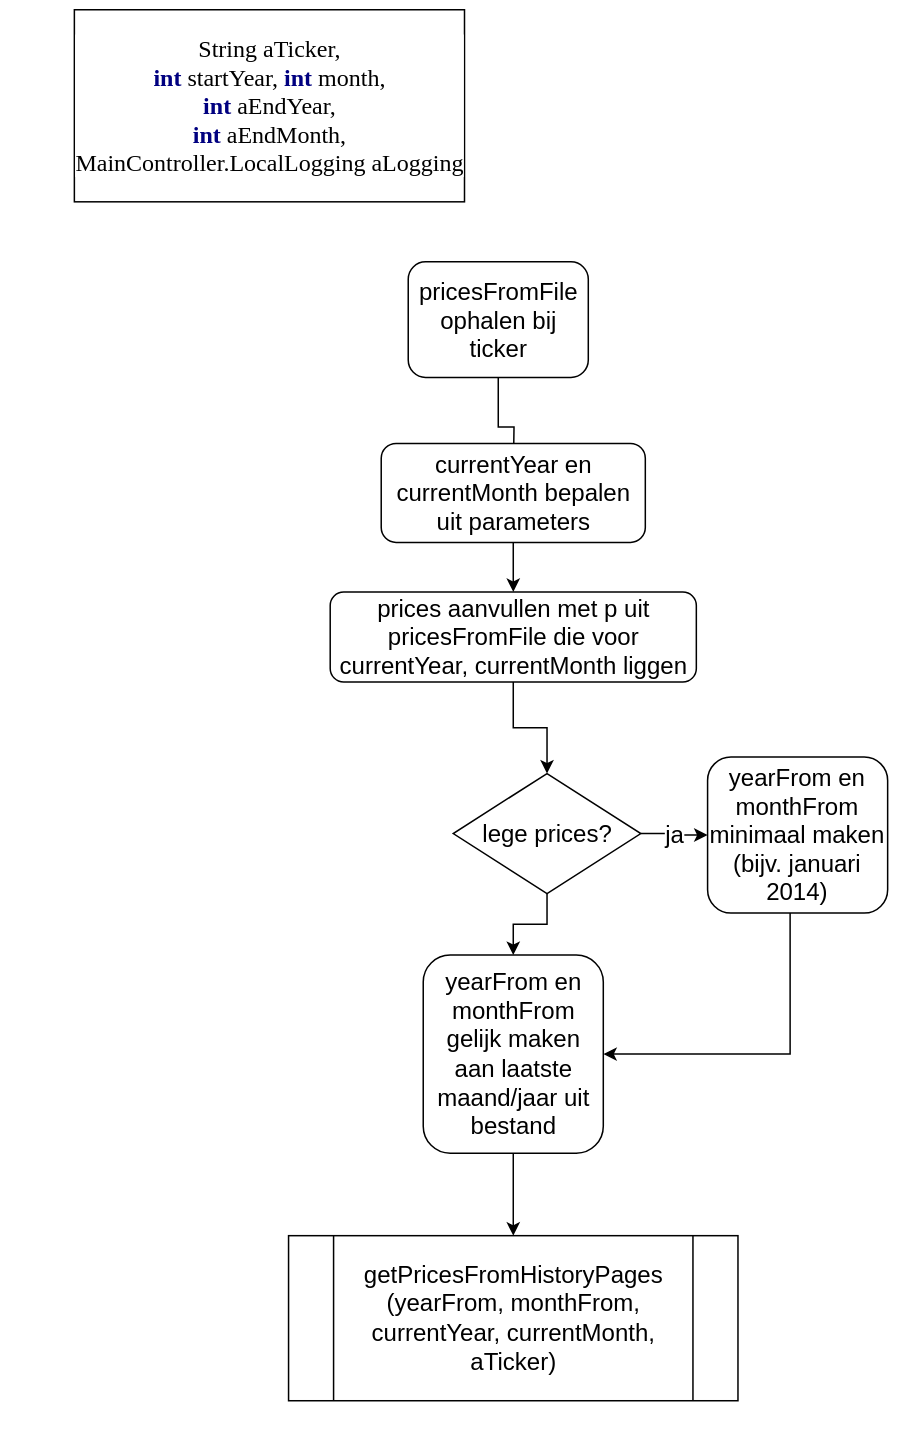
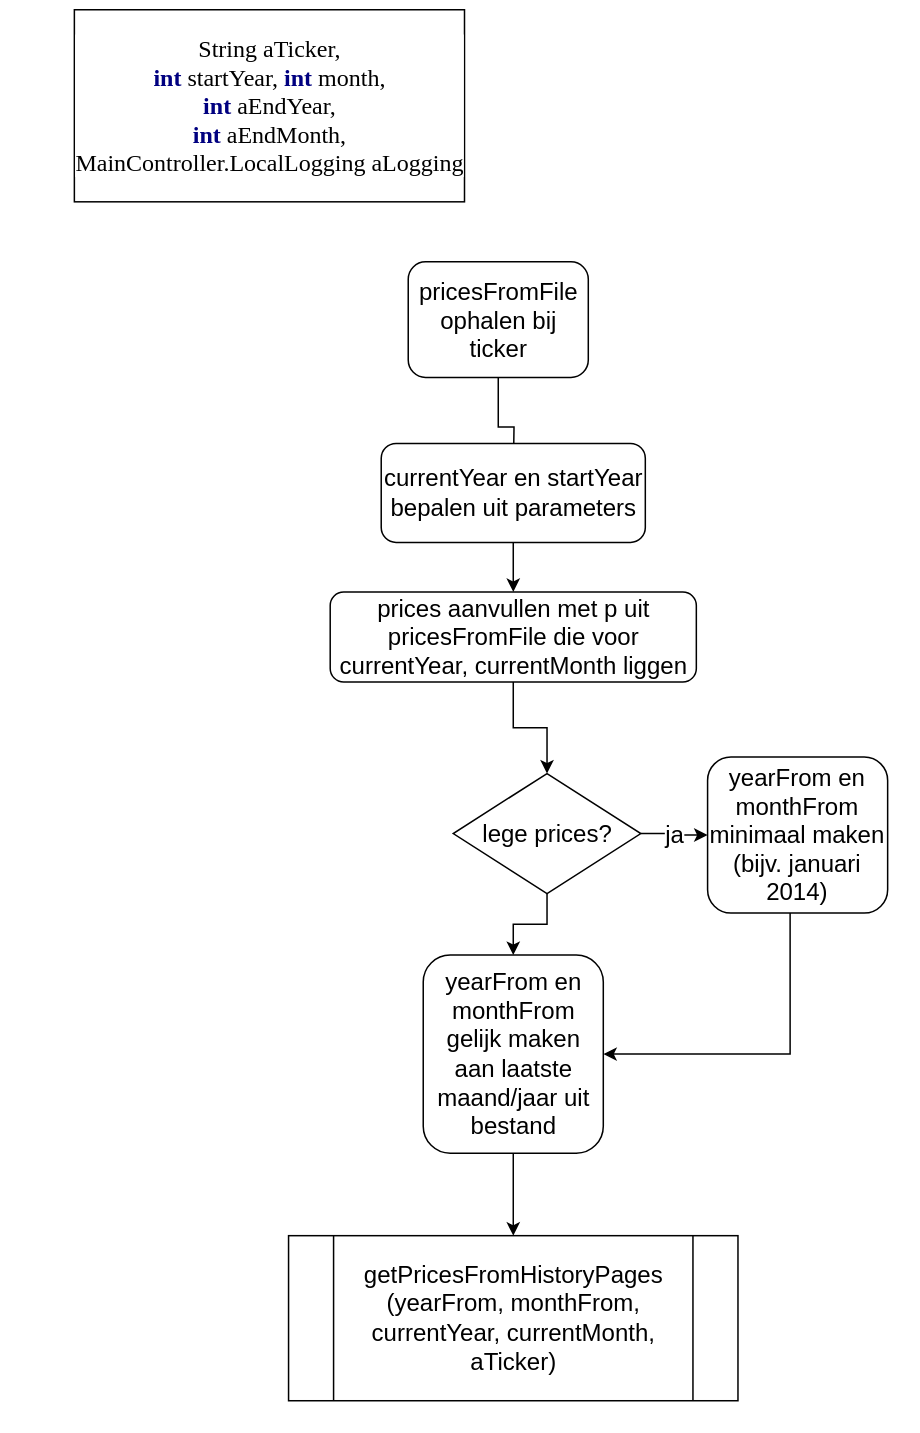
  <mxCell id="0" />
  <mxCell id="1" parent="0" />
  <mxCell id="2" value="&lt;pre style=&quot;background-color: #ffffff ; color: #000000 ; font-family: &amp;quot;consolas&amp;quot; ; font-size: 18 8pt&quot;&gt;String aTicker,&lt;br&gt;&lt;span style=&quot;color: #000080 ; font-weight: bold&quot;&gt;int &lt;/span&gt;startYear, &lt;span style=&quot;color: #000080 ; font-weight: bold&quot;&gt;int &lt;/span&gt;month,&lt;br&gt;&lt;span style=&quot;color: #000080 ; font-weight: bold&quot;&gt;int &lt;/span&gt;aEndYear,&lt;br&gt;&lt;span style=&quot;color: #000080 ; font-weight: bold&quot;&gt;int &lt;/span&gt;aEndMonth,&lt;br&gt;MainController.LocalLogging aLogging&lt;/pre&gt;" style="text;html=1;strokeColor=none;fillColor=none;align=center;verticalAlign=middle;whiteSpace=wrap;rounded=0;fontSize=16;labelBorderColor=#000000;" vertex="1" parent="1"><mxGeometry x="20" y="20" width="319" height="99" as="geometry" /></mxCell>
  <mxCell id="3" style="edgeStyle=orthogonalEdgeStyle;rounded=0;orthogonalLoop=1;jettySize=auto;html=1;entryX=0.5;entryY=0;entryDx=0;entryDy=0;fontSize=16;" edge="1" parent="1" source="4"><mxGeometry relative="1" as="geometry"><mxPoint x="341.5" y="317" as="targetPoint" /></mxGeometry></mxCell>
  <mxCell id="4" value="pricesFromFile ophalen bij ticker" style="rounded=1;whiteSpace=wrap;html=1;fontSize=16;" vertex="1" parent="1"><mxGeometry x="271.5" y="174" width="120" height="77" as="geometry" /></mxCell>
  <mxCell id="5" style="edgeStyle=orthogonalEdgeStyle;rounded=0;orthogonalLoop=1;jettySize=auto;html=1;fontSize=16;" edge="1" parent="1" source="6" target="11"><mxGeometry relative="1" as="geometry" /></mxCell>
  <mxCell id="6" value="prices aanvullen met p uit pricesFromFile die voor currentYear, currentMonth liggen" style="rounded=1;whiteSpace=wrap;html=1;fontSize=16;" vertex="1" parent="1"><mxGeometry x="219.5" y="394" width="244" height="60" as="geometry" /></mxCell>
  <mxCell id="7" style="edgeStyle=orthogonalEdgeStyle;rounded=0;orthogonalLoop=1;jettySize=auto;html=1;entryX=0.5;entryY=0;entryDx=0;entryDy=0;fontSize=16;" edge="1" parent="1" source="8" target="6"><mxGeometry relative="1" as="geometry" /></mxCell>
- <mxCell id="8" value="currentYear en currentMonth bepalen uit parameters" style="rounded=1;whiteSpace=wrap;html=1;fontSize=16;" vertex="1" parent="1"><mxGeometry x="253.5" y="295" width="176" height="66" as="geometry" /></mxCell>
+ <mxCell id="8" value="currentYear en startYear bepalen uit parameters" style="rounded=1;whiteSpace=wrap;html=1;fontSize=16;" vertex="1" parent="1"><mxGeometry x="253.5" y="295" width="176" height="66" as="geometry" /></mxCell>
  <mxCell id="9" value="ja" style="edgeStyle=orthogonalEdgeStyle;rounded=0;orthogonalLoop=1;jettySize=auto;html=1;entryX=0;entryY=0.5;entryDx=0;entryDy=0;fontSize=16;" edge="1" parent="1" source="11" target="13"><mxGeometry relative="1" as="geometry" /></mxCell>
  <mxCell id="10" style="edgeStyle=orthogonalEdgeStyle;rounded=0;orthogonalLoop=1;jettySize=auto;html=1;entryX=0.5;entryY=0;entryDx=0;entryDy=0;fontSize=16;" edge="1" parent="1" source="11" target="15"><mxGeometry relative="1" as="geometry" /></mxCell>
  <mxCell id="11" value="lege prices?" style="rhombus;whiteSpace=wrap;html=1;fontSize=16;" vertex="1" parent="1"><mxGeometry x="301.5" y="515" width="125" height="80" as="geometry" /></mxCell>
  <mxCell id="12" style="edgeStyle=orthogonalEdgeStyle;rounded=0;orthogonalLoop=1;jettySize=auto;html=1;entryX=1;entryY=0.5;entryDx=0;entryDy=0;fontSize=16;" edge="1" parent="1" source="13" target="15"><mxGeometry relative="1" as="geometry"><Array as="points"><mxPoint x="526" y="702" /></Array></mxGeometry></mxCell>
  <mxCell id="13" value="yearFrom en monthFrom minimaal maken (bijv. januari 2014)" style="rounded=1;whiteSpace=wrap;html=1;fontSize=16;" vertex="1" parent="1"><mxGeometry x="471" y="504" width="120" height="104" as="geometry" /></mxCell>
  <mxCell id="14" style="edgeStyle=orthogonalEdgeStyle;rounded=0;orthogonalLoop=1;jettySize=auto;html=1;fontSize=16;" edge="1" parent="1" source="15"><mxGeometry relative="1" as="geometry"><mxPoint x="341.5" y="823" as="targetPoint" /></mxGeometry></mxCell>
  <mxCell id="15" value="yearFrom en monthFrom gelijk maken aan laatste maand/jaar uit bestand" style="rounded=1;whiteSpace=wrap;html=1;fontSize=16;" vertex="1" parent="1"><mxGeometry x="281.5" y="636" width="120" height="132" as="geometry" /></mxCell>
  <mxCell id="16" value="getPricesFromHistoryPages&lt;br&gt;(yearFrom, monthFrom, currentYear, currentMonth,&lt;br&gt;aTicker)" style="shape=process;whiteSpace=wrap;html=1;backgroundOutline=1;fontSize=16;" vertex="1" parent="1"><mxGeometry x="191.75" y="823" width="299.5" height="110" as="geometry" /></mxCell>
